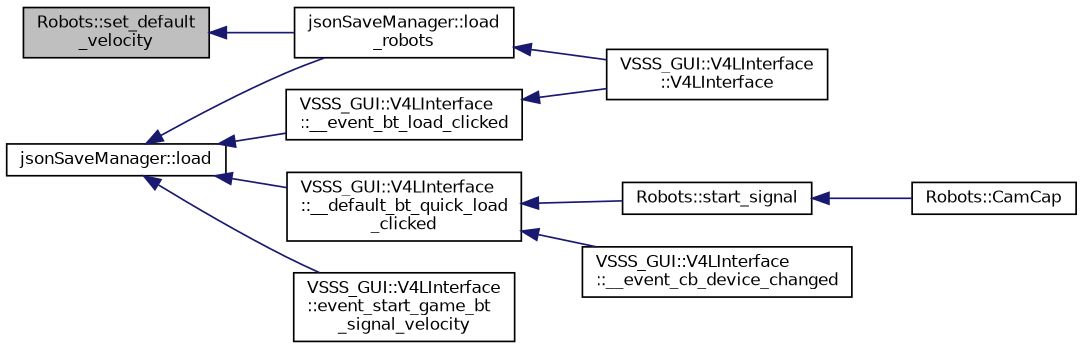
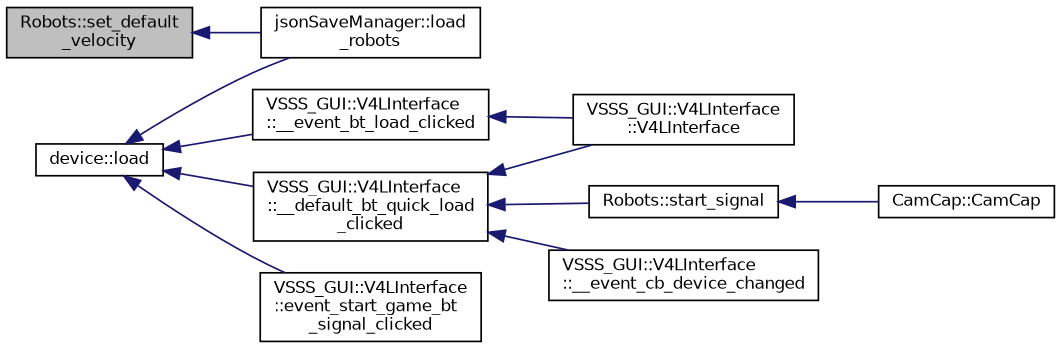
  digraph {
    rankdir=LR
    node [color=black fillcolor=white fontname=Helvetica fontsize=10 shape=record style=filled]
    edge [color=midnightblue dir=back fontname=Helvetica fontsize=10 labelfontname=Helvetica labelfontsize=10 style=solid]
    n1 [fillcolor=grey75 fontcolor=black height=0.2 label="Robots::set_default\l_velocity" width=0.4]
    n2 [height=0.2 label="jsonSaveManager::load\l_robots" width=0.4]
-   n3 [height=0.2 label="jsonSaveManager::load" width=0.4]
+   n3 [height=0.2 label="device::load" width=0.4]
    n4 [height=0.2 label="VSSS_GUI::V4LInterface\l::__event_bt_load_clicked" width=0.4]
    n5 [height=0.2 label="VSSS_GUI::V4LInterface\l::__default_bt_quick_load\l_clicked" width=0.4]
-   n6 [height=0.2 label="VSSS_GUI::V4LInterface\l::event_start_game_bt\l_signal_velocity" width=0.4]
+   n6 [height=0.2 label="VSSS_GUI::V4LInterface\l::event_start_game_bt\l_signal_clicked" width=0.4]
    n7 [height=0.2 label="VSSS_GUI::V4LInterface\l::V4LInterface" width=0.4]
    n8 [height=0.2 label="Robots::start_signal" width=0.4]
    n9 [height=0.2 label="VSSS_GUI::V4LInterface\l::__event_cb_device_changed" width=0.4]
-   n10 [height=0.2 label="Robots::CamCap" width=0.4]
+   n10 [height=0.2 label="CamCap::CamCap" width=0.4]
    n1 -> n2
    n3 -> n2
    n3 -> n4
    n3 -> n5
    n3 -> n6
    n4 -> n7
-   n2 -> n7
+   n5 -> n7
    n5 -> n8
    n5 -> n9
    n8 -> n10
  }
